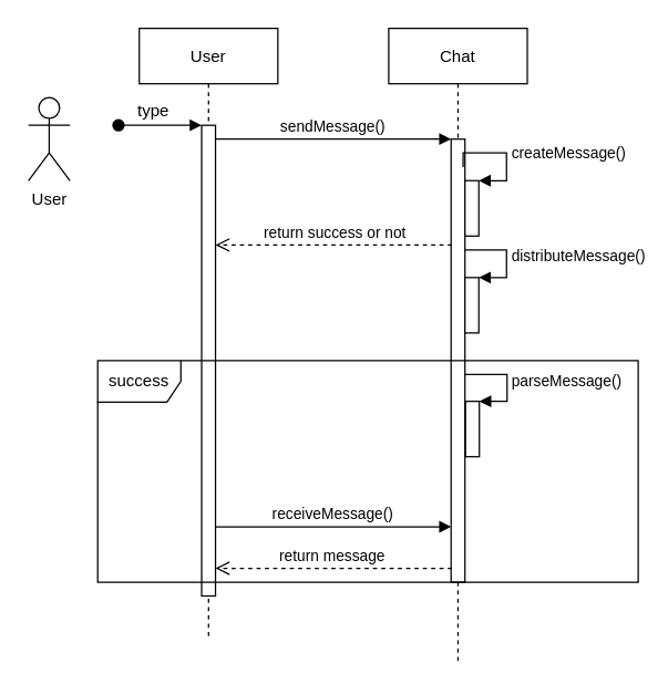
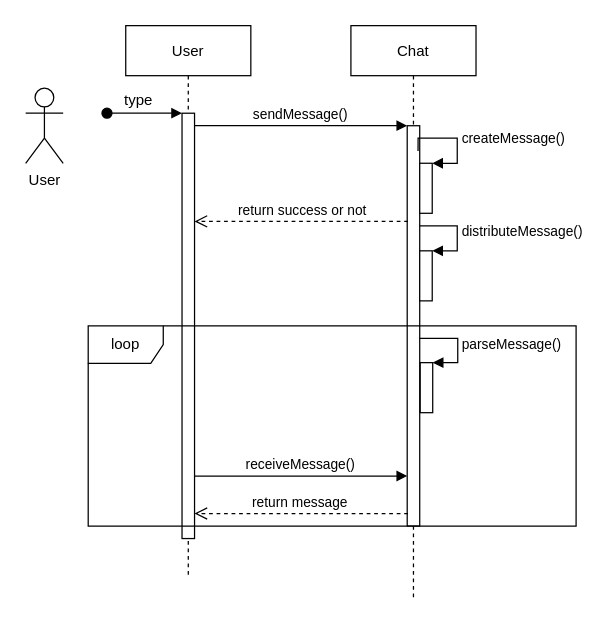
  <mxCell id="0" />
  <mxCell id="1" parent="0" />
  <mxCell id="2" value="User" style="shape=umlLifeline;perimeter=lifelinePerimeter;container=1;collapsible=0;recursiveResize=0;rounded=0;shadow=0;strokeWidth=1;" parent="1" vertex="1"><mxGeometry x="100" y="20" width="100" height="440" as="geometry" /></mxCell>
  <mxCell id="3" value="" style="points=[];perimeter=orthogonalPerimeter;rounded=0;shadow=0;strokeWidth=1;" parent="2" vertex="1"><mxGeometry x="45" y="70" width="10" height="340" as="geometry" /></mxCell>
  <mxCell id="4" value="" style="verticalAlign=bottom;startArrow=oval;endArrow=block;startSize=8;shadow=0;strokeWidth=1;" parent="2" target="3" edge="1"><mxGeometry relative="1" as="geometry"><mxPoint x="-15" y="70" as="sourcePoint" /></mxGeometry></mxCell>
  <mxCell id="5" value="Chat" style="shape=umlLifeline;perimeter=lifelinePerimeter;container=1;collapsible=0;recursiveResize=0;rounded=0;shadow=0;strokeWidth=1;" parent="1" vertex="1"><mxGeometry x="280" y="20" width="100" height="460" as="geometry" /></mxCell>
  <mxCell id="6" value="" style="points=[];perimeter=orthogonalPerimeter;rounded=0;shadow=0;strokeWidth=1;" parent="5" vertex="1"><mxGeometry x="45" y="80" width="10" height="320" as="geometry" /></mxCell>
  <mxCell id="7" value="" style="html=1;points=[];perimeter=orthogonalPerimeter;" vertex="1" parent="5"><mxGeometry x="55" y="110" width="10" height="40" as="geometry" /></mxCell>
  <mxCell id="8" value="createMessage()" style="edgeStyle=orthogonalEdgeStyle;html=1;align=left;spacingLeft=2;endArrow=block;rounded=0;entryX=1;entryY=0;exitX=0.867;exitY=0.063;exitDx=0;exitDy=0;exitPerimeter=0;" edge="1" target="7" parent="5" source="6"><mxGeometry relative="1" as="geometry"><mxPoint x="60" y="90" as="sourcePoint" /><Array as="points"><mxPoint x="85" y="90" /><mxPoint x="85" y="110" /></Array></mxGeometry></mxCell>
  <mxCell id="9" value="" style="html=1;points=[];perimeter=orthogonalPerimeter;" vertex="1" parent="5"><mxGeometry x="55" y="180" width="10" height="40" as="geometry" /></mxCell>
  <mxCell id="10" value="distributeMessage()" style="edgeStyle=orthogonalEdgeStyle;html=1;align=left;spacingLeft=2;endArrow=block;rounded=0;entryX=1;entryY=0;" edge="1" target="9" parent="5" source="6"><mxGeometry relative="1" as="geometry"><mxPoint x="60" y="160" as="sourcePoint" /><Array as="points"><mxPoint x="85" y="160" /><mxPoint x="85" y="180" /></Array></mxGeometry></mxCell>
  <mxCell id="11" value="" style="html=1;points=[];perimeter=orthogonalPerimeter;" vertex="1" parent="5"><mxGeometry x="55.39" y="269.39" width="10" height="40" as="geometry" /></mxCell>
  <mxCell id="12" value="parseMessage()" style="edgeStyle=orthogonalEdgeStyle;html=1;align=left;spacingLeft=2;endArrow=block;rounded=0;entryX=1;entryY=0;exitX=0.961;exitY=0.743;exitDx=0;exitDy=0;exitPerimeter=0;" edge="1" target="11" parent="5"><mxGeometry relative="1" as="geometry"><mxPoint x="55.0" y="250" as="sourcePoint" /><Array as="points"><mxPoint x="85.39" y="250.39" /><mxPoint x="85.39" y="269.39" /></Array></mxGeometry></mxCell>
  <mxCell id="13" value="return success or not" style="verticalAlign=bottom;endArrow=open;dashed=1;endSize=8;exitX=0.06;exitY=0.239;shadow=0;strokeWidth=1;exitDx=0;exitDy=0;exitPerimeter=0;" parent="1" source="6" target="3" edge="1"><mxGeometry x="-0.013" relative="1" as="geometry"><mxPoint x="255" y="176" as="targetPoint" /><mxPoint as="offset" /></mxGeometry></mxCell>
  <mxCell id="14" value="sendMessage()" style="verticalAlign=bottom;endArrow=block;entryX=0;entryY=0;shadow=0;strokeWidth=1;" parent="1" source="3" target="6" edge="1"><mxGeometry relative="1" as="geometry"><mxPoint x="255" y="100" as="sourcePoint" /></mxGeometry></mxCell>
  <mxCell id="15" value="&lt;div&gt;User&lt;/div&gt;&lt;div&gt;&lt;br&gt;&lt;/div&gt;" style="shape=umlActor;verticalLabelPosition=bottom;verticalAlign=top;html=1;outlineConnect=0;" vertex="1" parent="1"><mxGeometry x="20" y="70" width="30" height="60" as="geometry" /></mxCell>
  <mxCell id="16" value="type" style="text;html=1;align=center;verticalAlign=middle;resizable=0;points=[];autosize=1;" vertex="1" parent="1"><mxGeometry x="90" y="70" width="40" height="20" as="geometry" /></mxCell>
  <mxCell id="17" value="receiveMessage()" style="verticalAlign=bottom;endArrow=block;entryX=0;entryY=0;shadow=0;strokeWidth=1;" edge="1" parent="1"><mxGeometry relative="1" as="geometry"><mxPoint x="155" y="380" as="sourcePoint" /><mxPoint x="325" y="380" as="targetPoint" /></mxGeometry></mxCell>
  <mxCell id="18" value="return message" style="verticalAlign=bottom;endArrow=open;dashed=1;endSize=8;exitX=0.06;exitY=0.239;shadow=0;strokeWidth=1;exitDx=0;exitDy=0;exitPerimeter=0;" edge="1" parent="1"><mxGeometry x="0.004" relative="1" as="geometry"><mxPoint x="155" y="410" as="targetPoint" /><mxPoint x="325.6" y="410" as="sourcePoint" /><mxPoint as="offset" /></mxGeometry></mxCell>
- <mxCell id="19" value="success" style="shape=umlFrame;whiteSpace=wrap;html=1;" vertex="1" parent="1"><mxGeometry x="70" y="260" width="390" height="160" as="geometry" /></mxCell>
+ <mxCell id="19" value="loop" style="shape=umlFrame;whiteSpace=wrap;html=1;" vertex="1" parent="1"><mxGeometry x="70" y="260" width="390" height="160" as="geometry" /></mxCell>
